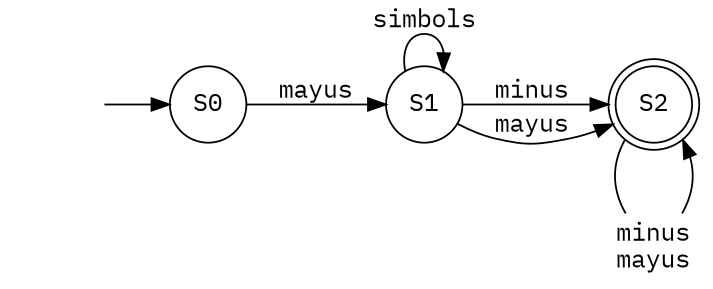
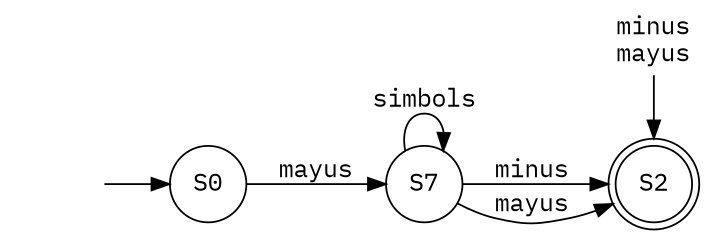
  digraph {
    fontname="IBM Plex Mono"
    rankdir=LR
    node [fontname="IBM Plex Mono" shape=none]
    edge [fontname="IBM Plex Mono"]
    n1 [label=<minus<br/>mayus<br/>>]
    n2 [label=S2 shape=doublecircle]
    n3 [label=S0 shape=circle]
-   n4 [label=S1 shape=circle]
+   n4 [label=S7 shape=circle]
    n5 [label=" "]
    subgraph sub_1 {
      rank=same
      n1
      n2
    }
    n1 -> n2
-   n2 -> n1 [dir=none]
    n3 -> n4 [label=mayus]
    n4 -> n2 [label=minus]
    n4 -> n2 [label=mayus]
    n4 -> n4 [label=simbols]
    n5 -> n3
  }
